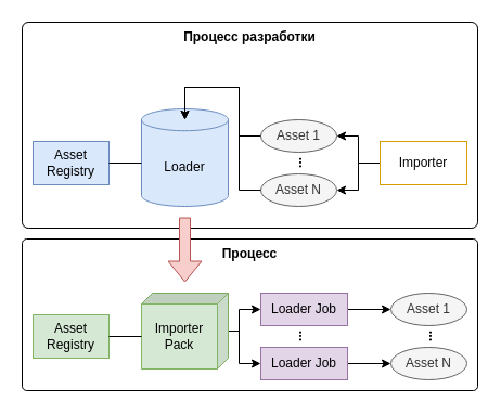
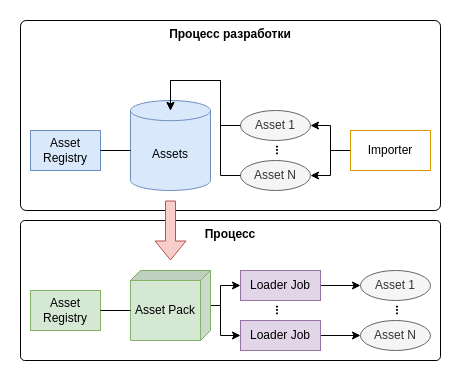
  <mxCell id="0" />
  <mxCell id="1" parent="0" />
  <mxCell id="2" value="&lt;b&gt;Процесс разработки&lt;/b&gt;" style="rounded=1;whiteSpace=wrap;html=1;fillColor=none;arcSize=3;verticalAlign=top;" vertex="1" parent="1"><mxGeometry x="20" y="20" width="420" height="190" as="geometry" /></mxCell>
  <mxCell id="3" value="Asset Registry" style="rounded=0;whiteSpace=wrap;html=1;fillColor=#dae8fc;strokeColor=#6c8ebf;" vertex="1" parent="1"><mxGeometry x="30" y="130" width="70" height="40" as="geometry" /></mxCell>
- <mxCell id="4" value="Loader" style="shape=cylinder3;whiteSpace=wrap;html=1;boundedLbl=1;backgroundOutline=1;size=10.088;fillColor=#dae8fc;strokeColor=#6c8ebf;" vertex="1" parent="1"><mxGeometry x="130" y="100" width="80" height="90" as="geometry" /></mxCell>
+ <mxCell id="4" value="Assets" style="shape=cylinder3;whiteSpace=wrap;html=1;boundedLbl=1;backgroundOutline=1;size=10.088;fillColor=#dae8fc;strokeColor=#6c8ebf;" vertex="1" parent="1"><mxGeometry x="130" y="100" width="80" height="90" as="geometry" /></mxCell>
  <mxCell id="5" style="edgeStyle=orthogonalEdgeStyle;rounded=0;orthogonalLoop=1;jettySize=auto;html=1;exitX=1;exitY=0.5;exitDx=0;exitDy=0;startArrow=none;startFill=0;endArrow=none;endFill=0;" edge="1" parent="1" source="3"><mxGeometry relative="1" as="geometry"><mxPoint x="130" y="150" as="targetPoint" /></mxGeometry></mxCell>
  <mxCell id="6" style="edgeStyle=orthogonalEdgeStyle;rounded=0;orthogonalLoop=1;jettySize=auto;html=1;exitX=0;exitY=0.5;exitDx=0;exitDy=0;entryX=1;entryY=0.5;entryDx=0;entryDy=0;" edge="1" parent="1" source="8" target="9"><mxGeometry relative="1" as="geometry" /></mxCell>
  <mxCell id="7" style="edgeStyle=orthogonalEdgeStyle;rounded=0;orthogonalLoop=1;jettySize=auto;html=1;exitX=0;exitY=0.5;exitDx=0;exitDy=0;entryX=1;entryY=0.5;entryDx=0;entryDy=0;" edge="1" parent="1" source="8" target="10"><mxGeometry relative="1" as="geometry" /></mxCell>
  <mxCell id="8" value="Importer" style="rounded=0;whiteSpace=wrap;html=1;fillColor=#ffffff;strokeColor=#d79b00;" vertex="1" parent="1"><mxGeometry x="350" y="130" width="80" height="40" as="geometry" /></mxCell>
  <mxCell id="9" value="Asset 1" style="ellipse;whiteSpace=wrap;html=1;fillColor=#f5f5f5;fontColor=#333333;strokeColor=#666666;" vertex="1" parent="1"><mxGeometry x="240" y="110" width="70" height="30" as="geometry" /></mxCell>
  <mxCell id="10" value="Asset N" style="ellipse;whiteSpace=wrap;html=1;fillColor=#f5f5f5;fontColor=#333333;strokeColor=#666666;" vertex="1" parent="1"><mxGeometry x="240" y="160" width="70" height="30" as="geometry" /></mxCell>
  <mxCell id="11" value="..." style="text;html=1;align=center;verticalAlign=middle;whiteSpace=wrap;rounded=0;rotation=90;fontStyle=1" vertex="1" parent="1"><mxGeometry x="270" y="140" width="20" height="20" as="geometry" /></mxCell>
  <mxCell id="12" style="edgeStyle=orthogonalEdgeStyle;rounded=0;orthogonalLoop=1;jettySize=auto;html=1;exitX=0;exitY=0.5;exitDx=0;exitDy=0;" edge="1" parent="1" source="9"><mxGeometry relative="1" as="geometry"><mxPoint x="170" y="110" as="targetPoint" /><Array as="points"><mxPoint x="220" y="125" /><mxPoint x="220" y="80" /><mxPoint x="170" y="80" /></Array></mxGeometry></mxCell>
  <mxCell id="13" style="edgeStyle=orthogonalEdgeStyle;rounded=0;orthogonalLoop=1;jettySize=auto;html=1;exitX=0;exitY=0.5;exitDx=0;exitDy=0;entryX=0.5;entryY=0.111;entryDx=0;entryDy=0;entryPerimeter=0;" edge="1" parent="1" source="10" target="4"><mxGeometry relative="1" as="geometry"><Array as="points"><mxPoint x="220" y="175" /><mxPoint x="220" y="80" /><mxPoint x="170" y="80" /></Array></mxGeometry></mxCell>
  <mxCell id="14" value="&lt;b&gt;Процесс&lt;/b&gt;" style="rounded=1;whiteSpace=wrap;html=1;fillColor=none;arcSize=3;verticalAlign=top;" vertex="1" parent="1"><mxGeometry x="20" y="220" width="420" height="140" as="geometry" /></mxCell>
  <mxCell id="15" style="edgeStyle=orthogonalEdgeStyle;rounded=0;orthogonalLoop=1;jettySize=auto;html=1;entryX=0;entryY=0.5;entryDx=0;entryDy=0;" edge="1" parent="1" source="17" target="24"><mxGeometry relative="1" as="geometry"><Array as="points"><mxPoint x="220" y="305" /><mxPoint x="220" y="285" /></Array></mxGeometry></mxCell>
  <mxCell id="16" style="edgeStyle=orthogonalEdgeStyle;rounded=0;orthogonalLoop=1;jettySize=auto;html=1;entryX=0;entryY=0.5;entryDx=0;entryDy=0;" edge="1" parent="1" source="17" target="26"><mxGeometry relative="1" as="geometry"><Array as="points"><mxPoint x="220" y="305" /><mxPoint x="220" y="335" /></Array></mxGeometry></mxCell>
- <mxCell id="17" value="Importer Pack" style="shape=cube;whiteSpace=wrap;html=1;boundedLbl=1;backgroundOutline=1;darkOpacity=0.05;darkOpacity2=0.1;size=10;direction=south;fontFamily=Helvetica;fillColor=#d5e8d4;strokeColor=#82b366;" vertex="1" parent="1"><mxGeometry x="130" y="270" width="80" height="70" as="geometry" /></mxCell>
+ <mxCell id="17" value="Asset Pack" style="shape=cube;whiteSpace=wrap;html=1;boundedLbl=1;backgroundOutline=1;darkOpacity=0.05;darkOpacity2=0.1;size=10;direction=south;fontFamily=Helvetica;fillColor=#d5e8d4;strokeColor=#82b366;" vertex="1" parent="1"><mxGeometry x="130" y="270" width="80" height="70" as="geometry" /></mxCell>
  <mxCell id="18" value="Asset Registry" style="rounded=0;whiteSpace=wrap;html=1;fillColor=#d5e8d4;strokeColor=#82b366;" vertex="1" parent="1"><mxGeometry x="30" y="290" width="70" height="40" as="geometry" /></mxCell>
  <mxCell id="19" style="edgeStyle=orthogonalEdgeStyle;rounded=0;orthogonalLoop=1;jettySize=auto;html=1;entryX=0;entryY=0;entryDx=40;entryDy=80;entryPerimeter=0;endArrow=none;endFill=0;" edge="1" parent="1" source="18" target="17"><mxGeometry relative="1" as="geometry" /></mxCell>
  <mxCell id="20" value="Asset 1" style="ellipse;whiteSpace=wrap;html=1;fillColor=#f5f5f5;fontColor=#333333;strokeColor=#666666;" vertex="1" parent="1"><mxGeometry x="360" y="270" width="70" height="30" as="geometry" /></mxCell>
  <mxCell id="21" value="Asset N" style="ellipse;whiteSpace=wrap;html=1;fillColor=#f5f5f5;fontColor=#333333;strokeColor=#666666;" vertex="1" parent="1"><mxGeometry x="360" y="320" width="70" height="30" as="geometry" /></mxCell>
  <mxCell id="22" value="..." style="text;html=1;align=center;verticalAlign=middle;whiteSpace=wrap;rounded=0;rotation=90;fontStyle=1" vertex="1" parent="1"><mxGeometry x="390" y="300" width="20" height="20" as="geometry" /></mxCell>
  <mxCell id="23" style="edgeStyle=orthogonalEdgeStyle;rounded=0;orthogonalLoop=1;jettySize=auto;html=1;exitX=1;exitY=0.5;exitDx=0;exitDy=0;entryX=0;entryY=0.5;entryDx=0;entryDy=0;" edge="1" parent="1" source="24" target="20"><mxGeometry relative="1" as="geometry" /></mxCell>
  <mxCell id="24" value="Loader Job" style="rounded=0;whiteSpace=wrap;html=1;fillColor=#e1d5e7;strokeColor=#9673a6;" vertex="1" parent="1"><mxGeometry x="240" y="270" width="80" height="30" as="geometry" /></mxCell>
  <mxCell id="25" style="edgeStyle=orthogonalEdgeStyle;rounded=0;orthogonalLoop=1;jettySize=auto;html=1;exitX=1;exitY=0.5;exitDx=0;exitDy=0;entryX=0;entryY=0.5;entryDx=0;entryDy=0;" edge="1" parent="1" source="26" target="21"><mxGeometry relative="1" as="geometry" /></mxCell>
  <mxCell id="26" value="Loader Job" style="rounded=0;whiteSpace=wrap;html=1;fillColor=#e1d5e7;strokeColor=#9673a6;" vertex="1" parent="1"><mxGeometry x="240" y="320" width="80" height="30" as="geometry" /></mxCell>
  <mxCell id="27" value="..." style="text;html=1;align=center;verticalAlign=middle;whiteSpace=wrap;rounded=0;rotation=90;fontStyle=1" vertex="1" parent="1"><mxGeometry x="270" y="300" width="20" height="20" as="geometry" /></mxCell>
  <mxCell id="28" value="" style="shape=flexArrow;endArrow=classic;html=1;rounded=0;fillColor=#f8cecc;strokeColor=#b85450;" edge="1" parent="1"><mxGeometry width="50" height="50" relative="1" as="geometry"><mxPoint x="170" y="200" as="sourcePoint" /><mxPoint x="170" y="260" as="targetPoint" /></mxGeometry></mxCell>
